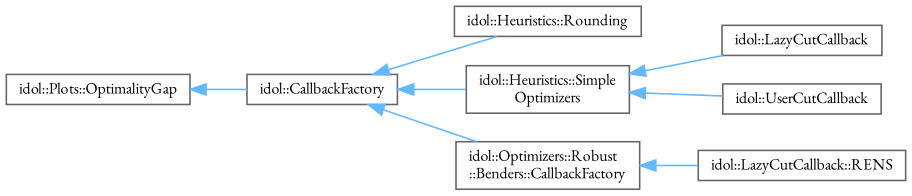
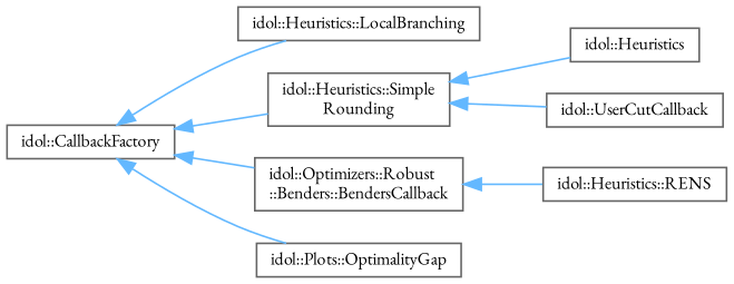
  digraph {
    fontname="EB Garamond"
    rankdir=LR
    node [color=grey40 fillcolor=white fontname="EB Garamond" fontsize=10 shape=box style=filled]
    edge [color=steelblue1 dir=back fontname="EB Garamond" fontsize=10 labelfontname=Helvetica labelfontsize=10 style=solid]
    n1 [height=0.2 label="idol::CallbackFactory" width=0.4]
-   n2 [height=0.2 label="idol::Heuristics::Rounding" width=0.4]
-   n3 [height=0.2 label="idol::Heuristics::Simple\lOptimizers" width=0.4]
-   n4 [height=0.2 label="idol::Optimizers::Robust\l::Benders::CallbackFactory" width=0.4]
+   n2 [height=0.2 label="idol::Heuristics::LocalBranching" width=0.4]
+   n3 [height=0.2 label="idol::Heuristics::Simple\lRounding" width=0.4]
+   n4 [height=0.2 label="idol::Optimizers::Robust\l::Benders::BendersCallback" width=0.4]
    n5 [height=0.2 label="idol::Plots::OptimalityGap" width=0.4]
-   n6 [height=0.2 label="idol::LazyCutCallback::RENS" width=0.4]
-   n7 [height=0.2 label="idol::LazyCutCallback" width=0.4]
+   n6 [height=0.2 label="idol::Heuristics::RENS" width=0.4]
+   n7 [height=0.2 label="idol::Heuristics" width=0.4]
    n8 [height=0.2 label="idol::UserCutCallback" width=0.4]
    n1 -> n2
    n1 -> n3
    n1 -> n4
-   n5 -> n1
+   n1 -> n5
    n3 -> n7
    n3 -> n8
    n4 -> n6
  }
